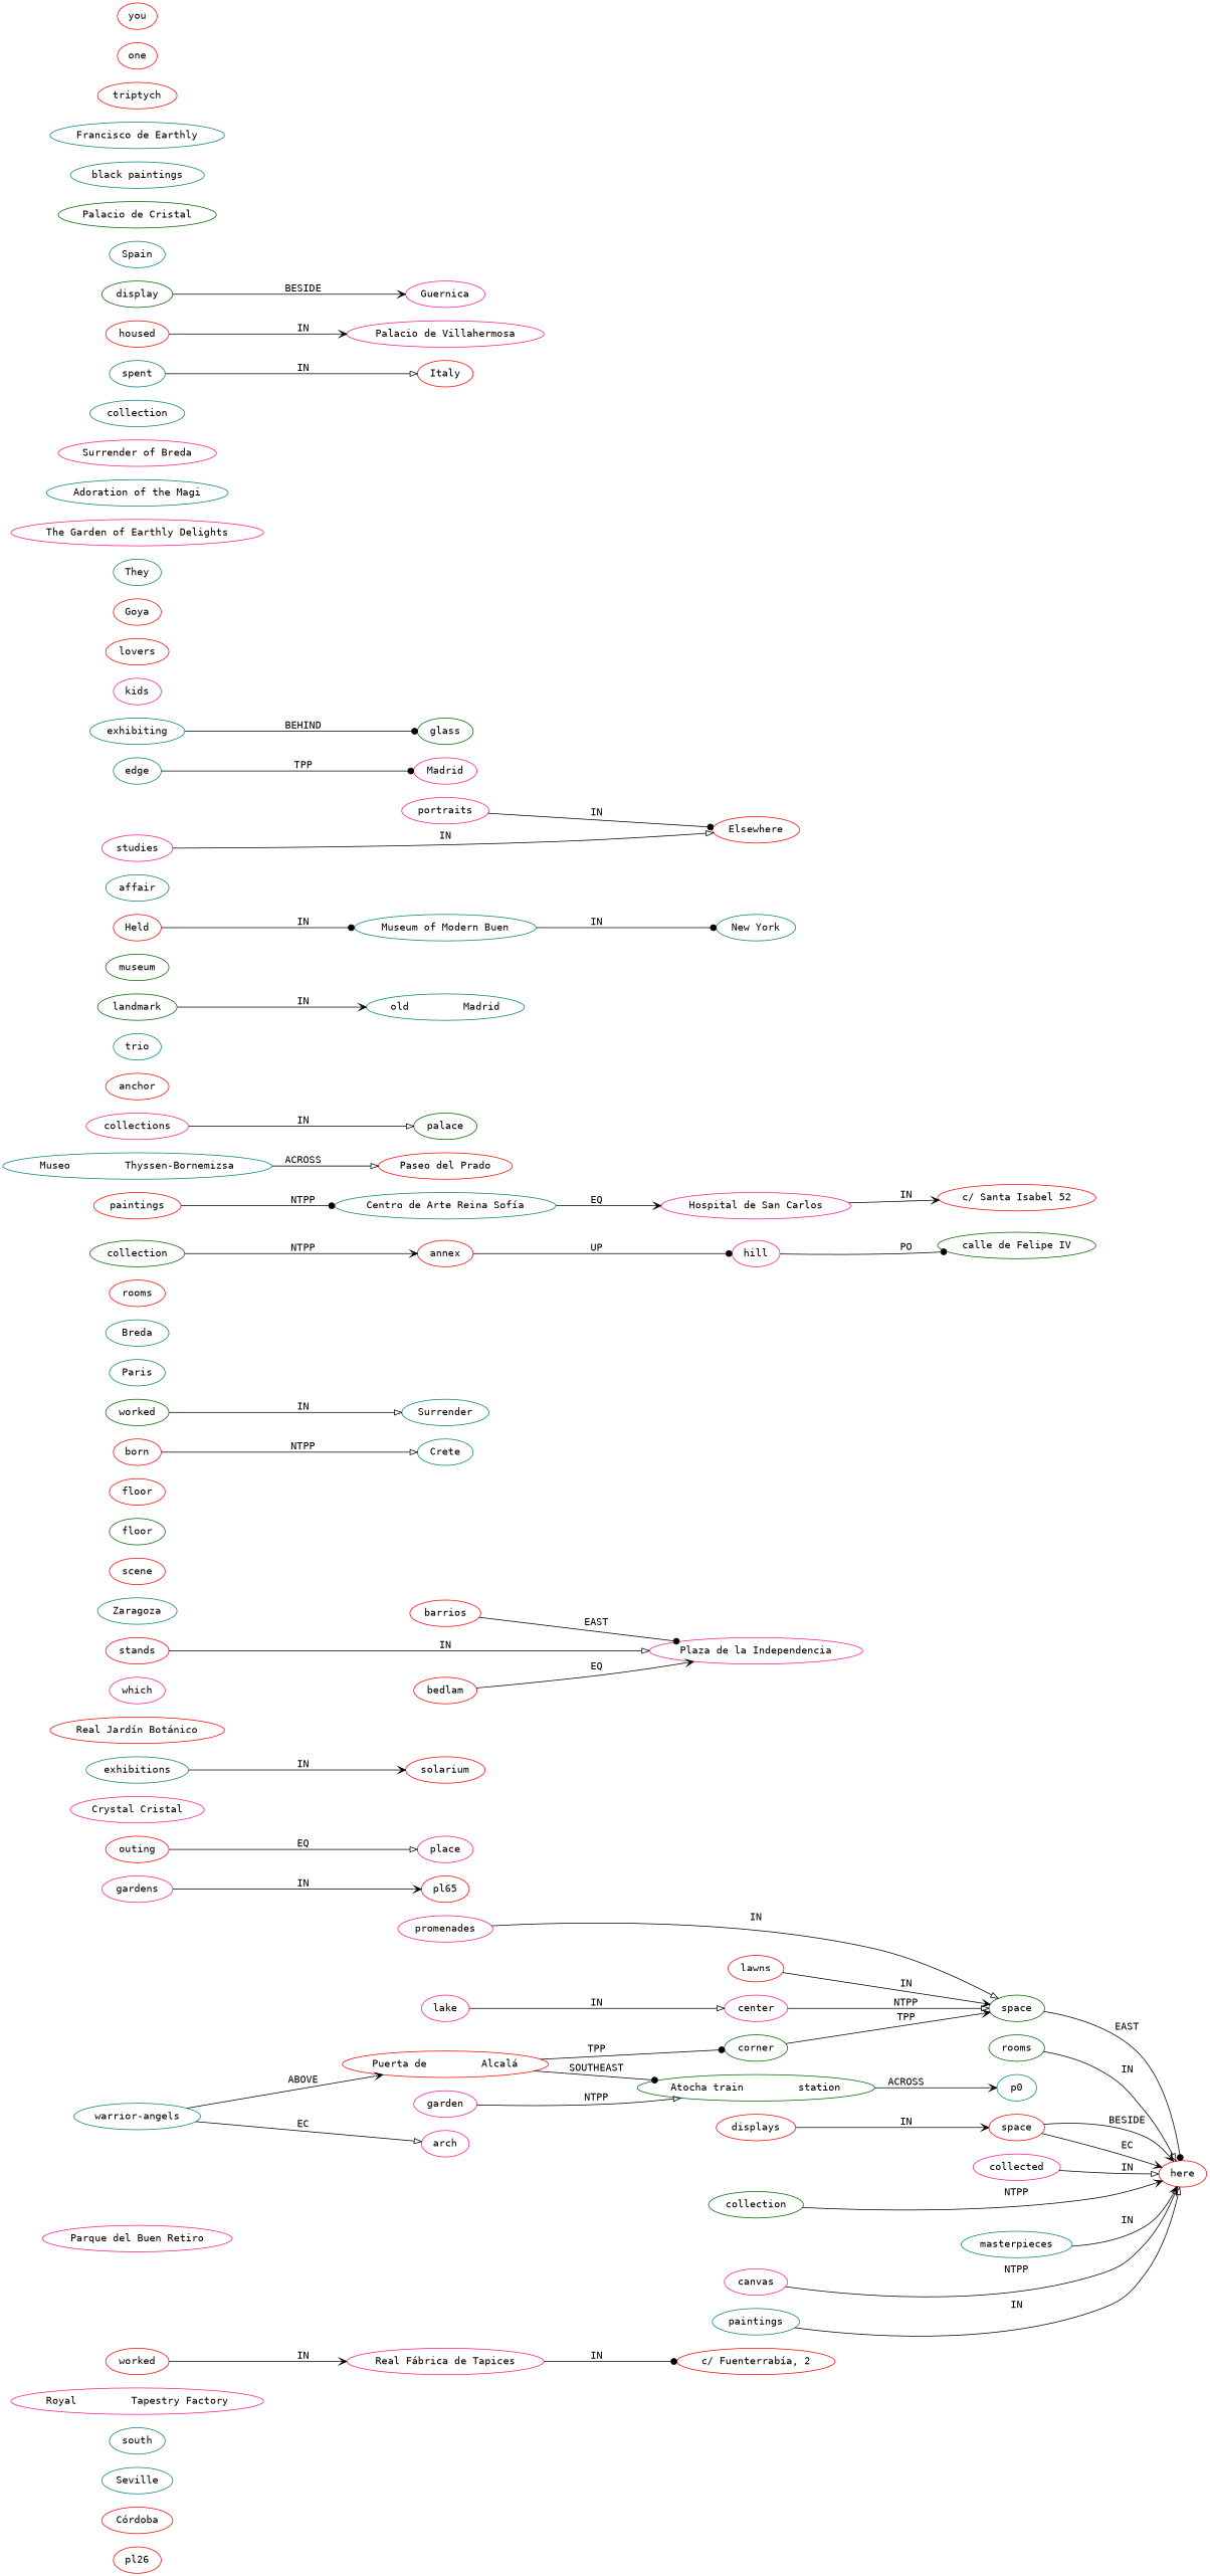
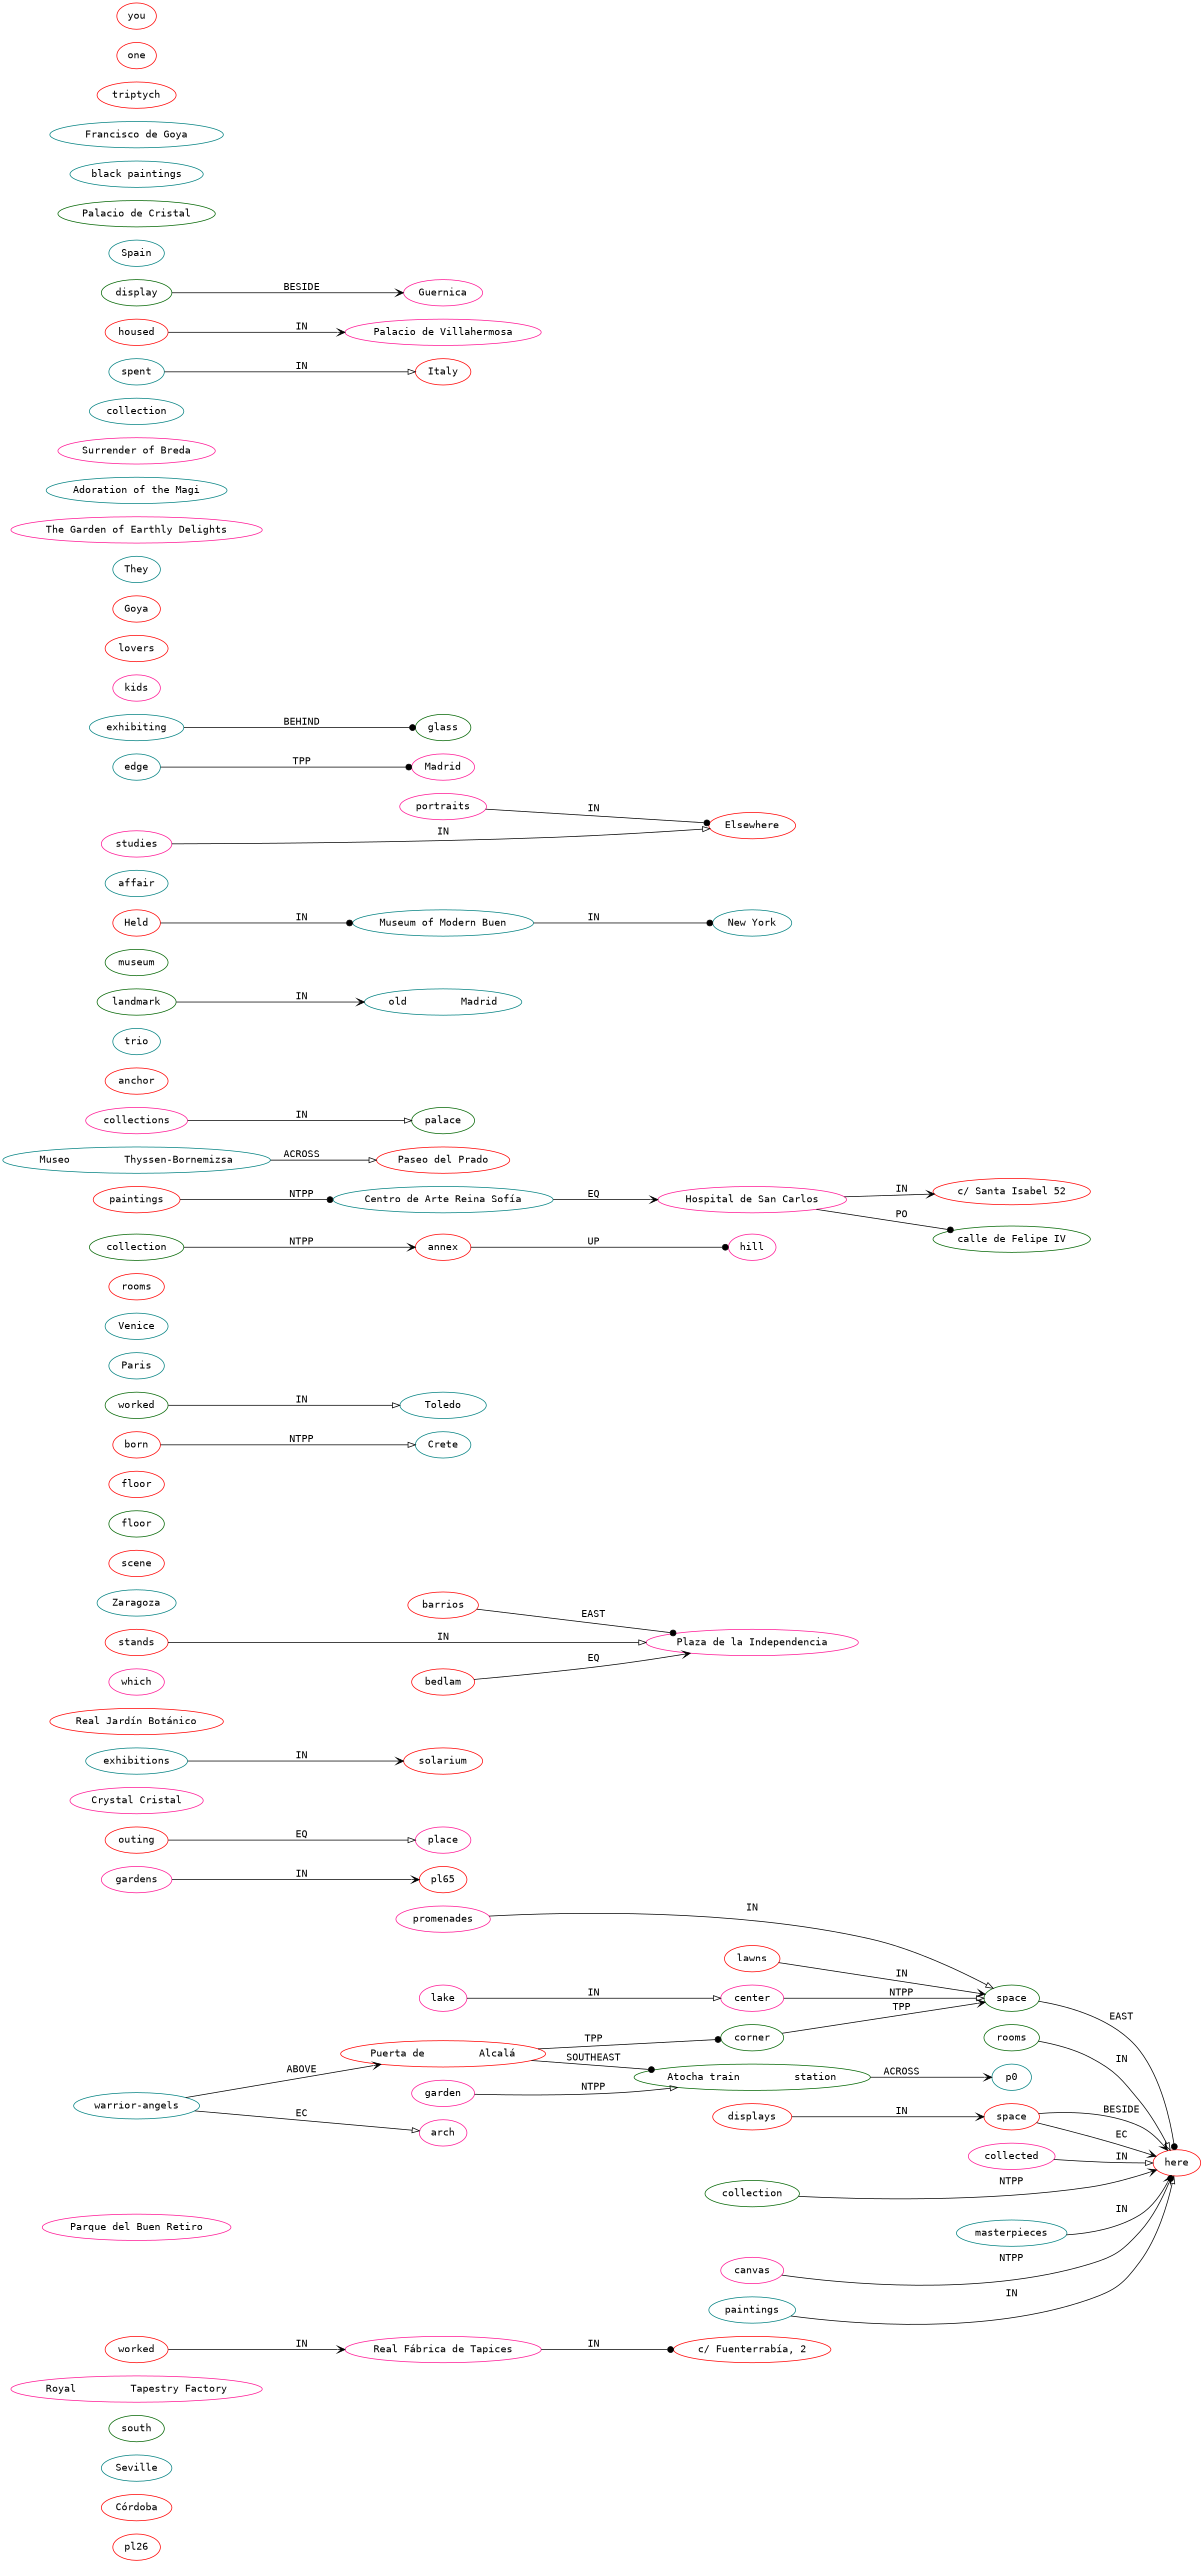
  digraph {
    fontname="DejaVu Sans Mono"
    rankdir=LR
    node [color=red fillcolor=red fontname="DejaVu Sans Mono"]
    edge [arrowhead=vee arrowsize=1 fontname="DejaVu Sans Mono"]
    pl26
    n2 [label="Córdoba"]
    n3 [color=teal label=Seville]
-   n4 [color=teal label=south]
+   n4 [color=darkgreen label=south]
    n5 [color=deeppink label="Royal         Tapestry Factory"]
    n6 [label="c/ Fuenterrabía, 2"]
    n7 [color=deeppink label="Parque del Buen Retiro"]
    n8 [label=lawns]
    n9 [color=darkgreen label=space]
    n10 [label=here]
    n11 [color=deeppink label=gardens]
    pl65 [fillcolor=""]
    n13 [color=deeppink label=place]
    n14 [color=deeppink label=lake]
    n15 [color=deeppink label=center]
    n16 [color=deeppink label="Crystal Cristal"]
    n17 [label=solarium]
    n18 [label="Real Jardín Botánico"]
    n19 [color=darkgreen label=corner]
    n20 [color=deeppink label=which]
    n21 [label=barrios]
    n22 [color=deeppink label="Plaza de la Independencia"]
    n23 [color=teal label=Zaragoza]
    n24 [label=scene]
    n25 [color=darkgreen label=rooms]
    n26 [color=darkgreen label=floor]
    n27 [label=floor]
    n28 [color=teal label=Crete]
-   n29 [color=teal label=Surrender]
+   n29 [color=teal label=Toledo]
    n30 [color=teal label=Paris]
-   n31 [color=teal label=Breda]
+   n31 [color=teal label=Venice]
    n32 [label=rooms]
    n33 [color=deeppink label=hill]
    n34 [color=darkgreen fillcolor=grey label="calle de Felipe IV"]
    n35 [color=teal label="Museo         Thyssen-Bor­nemizsa"]
    n36 [fillcolor=grey label="Paseo del Prado"]
    n37 [color=darkgreen label=palace]
    n38 [label=anchor]
    n39 [color=teal label=trio]
    n40 [color=darkgreen label=landmark]
    n41 [color=teal label="old         Madrid"]
    n42 [label="c/ Santa I­sa­bel 52"]
    n43 [color=darkgreen label=museum]
    n44 [color=teal label="Museum of Modern Buen"]
    n45 [color=teal label="New York"]
    n46 [color=teal label=affair]
    n47 [color=deeppink label=garden]
    n48 [color=darkgreen label="Atocha train         station"]
    p0 [color=teal fillcolor=grey]
    n50 [label=Elsewhere]
    n51 [color=deeppink fillcolor=grey label=promenades]
    n52 [color=teal fillcolor=grey label="edge"]
    n53 [color=deeppink label=Madrid]
    n54 [color=darkgreen fillcolor=grey label=glass]
    n55 [color=deeppink fillcolor=blue label=portraits]
    n56 [color=deeppink fillcolor=blue label=studies]
    n57 [color=deeppink fillcolor=blue label=kids]
    n58 [fillcolor=blue label=lovers]
    n59 [fillcolor=blue label=displays]
    n60 [label=space]
    n61 [color=deeppink fillcolor=blue label=arch]
    n62 [color=teal fillcolor=blue label="warrior-angels"]
    n63 [fillcolor=blue label="Puerta de         Al­ca­lá"]
    n64 [fillcolor=blue label=Goya]
    n65 [color=teal fillcolor=blue label=They]
    n66 [color=deeppink fillcolor=blue label="The Garden of Earthly Delights"]
    n67 [color=teal fillcolor=blue label="Adoration of the Magi"]
    n68 [color=darkgreen fillcolor=blue label=collection]
    n69 [color=deeppink fillcolor=blue label="Surrender of Breda"]
    n70 [color=darkgreen fillcolor=blue label=collection]
    n71 [label=annex]
    n72 [fillcolor=blue label=paintings]
    n73 [color=teal label="Centro de Arte Reina Sofía"]
    n74 [color=deeppink label="Hospital de San Carlos"]
    n75 [color=teal fillcolor=blue label=collection]
    n76 [fillcolor=purple label=worked]
    n77 [color=deeppink label="Real Fábrica de Ta­pi­ces"]
    n78 [fillcolor=purple label=outing]
    n79 [color=teal fillcolor=purple label=exhibitions]
    n80 [fillcolor=purple label=stands]
    n81 [fillcolor=purple label=bedlam]
    n82 [color=deeppink fillcolor=purple label=collected]
    n83 [fillcolor=purple label=born]
    n84 [color=darkgreen fillcolor=purple label=worked]
    n85 [color=teal fillcolor=purple label=spent]
    n86 [label=Italy]
    n87 [fillcolor=purple label=housed]
    n88 [color=deeppink label="Palacio de Villahermosa"]
    n89 [color=teal fillcolor=purple label=exhibiting]
    n90 [fillcolor=purple label=Held]
    n91 [color=darkgreen fillcolor=purple label=display]
    n92 [color=deeppink fillcolor=blue label="Guer­nica"]
    n93 [color=teal label=Spain]
    n94 [color=darkgreen label="Palacio de Cristal"]
    n95 [color=deeppink fillcolor=blue label=canvas]
    n96 [color=teal fillcolor=blue label="black paintings"]
-   n97 [color=teal fillcolor=blue label="Francisco de Earthly"]
+   n97 [color=teal fillcolor=blue label="Francisco de Goya"]
    n98 [color=teal fillcolor=blue label=masterpieces]
    n99 [color=teal fillcolor=blue label=paintings]
    n100 [fillcolor=blue label=triptych]
    n101 [color=deeppink fillcolor=blue label=collections]
    n102 [fillcolor=blue label=one]
    n103 [fillcolor=blue label=you]
    n8 -> n9 [label=IN minlen=1]
    n9 -> n10 [arrowhead=dot label=EAST]
    n11 -> pl65 [label=IN]
    n14 -> n15 [arrowhead=onormal label=IN minlen=1]
    n15 -> n9 [arrowhead=onormal label=NTPP]
    n19 -> n9 [label=TPP]
    n21 -> n22 [arrowhead=dot label=EAST minlen=1]
    n25 -> n10 [arrowhead=onormal label=IN minlen=1]
-   n33 -> n34 [arrowhead=dot label=PO minlen=1]
+   n74 -> n34 [arrowhead=dot label=PO minlen=1]
    n35 -> n36 [arrowhead=onormal label=ACROSS]
    n40 -> n41 [label=IN]
    n44 -> n45 [arrowhead=dot label=IN minlen=1]
    n47 -> n48 [arrowhead=onormal label=NTPP minlen=1]
    n48 -> p0 [label=ACROSS minlen=1]
    n51 -> n9 [arrowhead=onormal label=IN minlen=2]
    n52 -> n53 [arrowhead=dot label=TPP]
    n55 -> n50 [arrowhead=dot label=IN minlen=1]
    n56 -> n50 [arrowhead=onormal label=IN minlen=2]
    n59 -> n60 [label=IN minlen=1]
    n60 -> n10 [label=EC]
    n60 -> n10 [label=BESIDE]
    n62 -> n61 [arrowhead=onormal label=EC minlen=1]
    n62 -> n63 [label=ABOVE]
    n63 -> n19 [arrowhead=dot label=TPP]
    n63 -> n48 [arrowhead=dot label=SOUTHEAST]
    n68 -> n10 [label=NTPP minlen=2]
    n70 -> n71 [label=NTPP minlen=1]
    n71 -> n33 [arrowhead=dot label=UP]
    n72 -> n73 [arrowhead=dot label=NTPP minlen=1]
    n73 -> n74 [label=EQ]
    n74 -> n42 [label=IN minlen=1]
    n76 -> n77 [label=IN minlen=1]
    n77 -> n6 [arrowhead=dot label=IN minlen=1]
    n78 -> n13 [arrowhead=onormal label=EQ]
    n79 -> n17 [label=IN]
    n80 -> n22 [arrowhead=onormal label=IN minlen=2]
    n81 -> n22 [label=EQ minlen=1]
    n82 -> n10 [arrowhead=onormal label=IN minlen=1]
    n83 -> n28 [arrowhead=onormal label=NTPP]
    n84 -> n29 [arrowhead=onormal label=IN]
    n85 -> n86 [arrowhead=onormal label=IN]
    n87 -> n88 [label=IN]
    n89 -> n54 [arrowhead=dot label=BEHIND]
    n90 -> n44 [arrowhead=dot label=IN minlen=1]
    n91 -> n92 [label=BESIDE]
-   n95 -> n10 [arrowhead=onormal label=NTPP minlen=2]
+   n95 -> n10 [arrowhead=dot label=NTPP minlen=2]
    n98 -> n10 [label=IN minlen=1]
    n99 -> n10 [arrowhead=onormal label=IN minlen=2]
    n101 -> n37 [arrowhead=onormal label=IN]
  }
